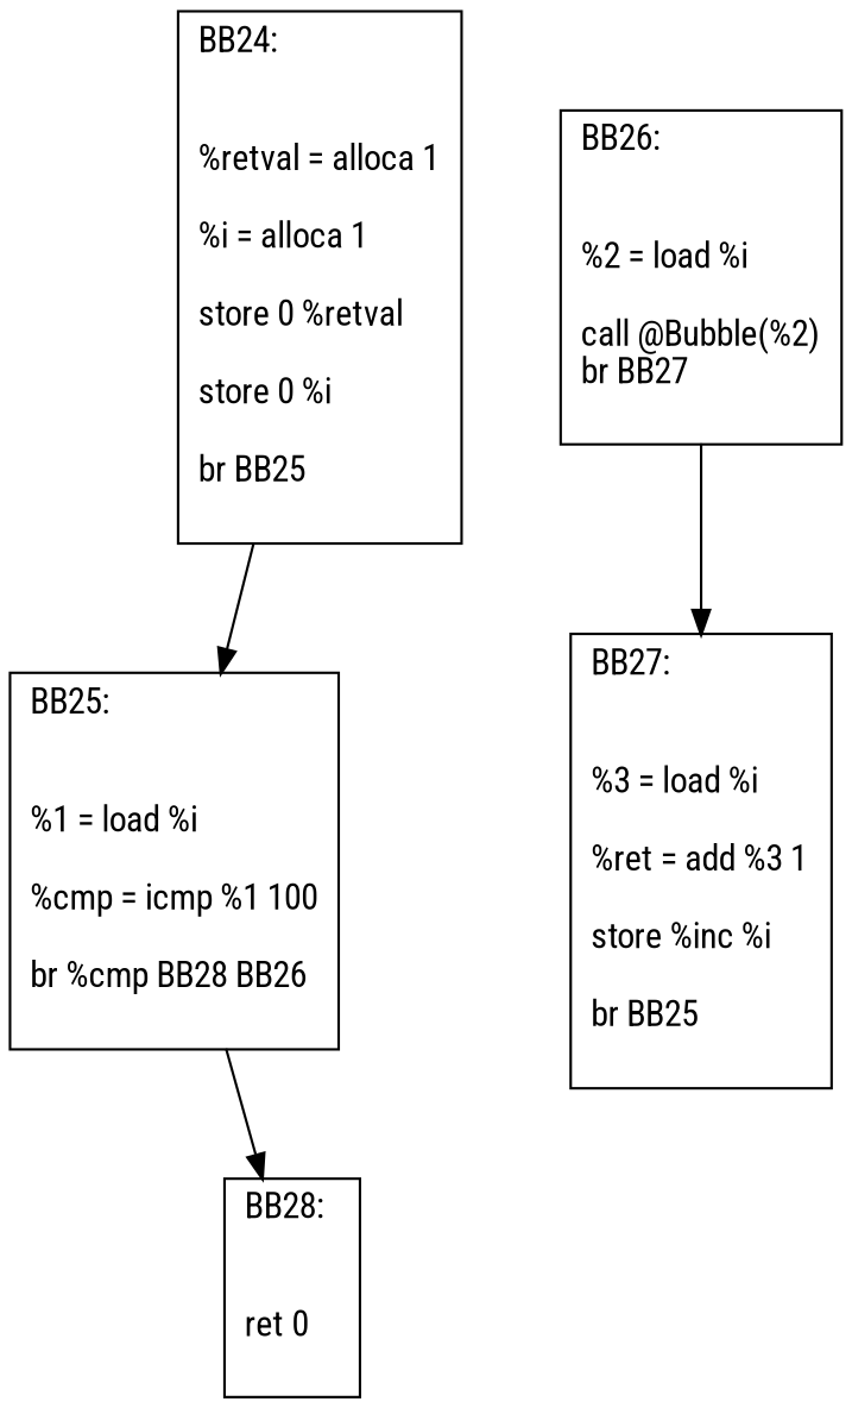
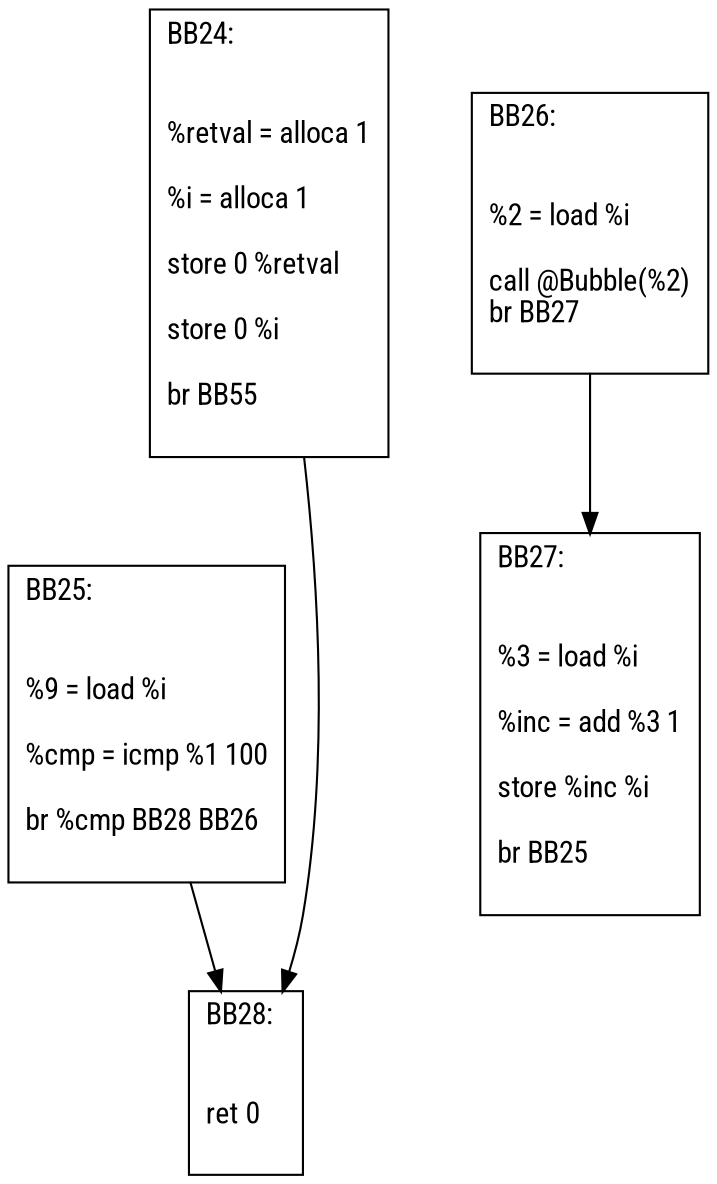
  digraph {
    fontname="Roboto Condensed"
    node [fontname="Roboto Condensed" shape=record]
    edge [fontname="Roboto Condensed"]
-   n1 [label="{BB24:\l\l\n%retval = alloca 1\l\n%i = alloca 1\l\nstore 0 %retval\l\nstore 0 %i\l\nbr BB25\l\n}"]
-   n2 [label="{BB25:\l\l\n%1 = load %i\l\n%cmp = icmp %1 100\l\nbr %cmp BB28 BB26\l\n}"]
+   n1 [label="{BB24:\l\l\n%retval = alloca 1\l\n%i = alloca 1\l\nstore 0 %retval\l\nstore 0 %i\l\nbr BB55\l\n}"]
+   n2 [label="{BB25:\l\l\n%9 = load %i\l\n%cmp = icmp %1 100\l\nbr %cmp BB28 BB26\l\n}"]
    n3 [label="{BB28:\l\l\nret 0\l\n}"]
    n4 [label="{BB26:\l\l\n%2 = load %i\l\ncall @Bubble(%2)\lbr BB27\l\n}"]
-   n5 [label="{BB27:\l\l\n%3 = load %i\l\n%ret = add %3 1\l\nstore %inc %i\l\nbr BB25\l\n}"]
-   n1 -> n2
+   n5 [label="{BB27:\l\l\n%3 = load %i\l\n%inc = add %3 1\l\nstore %inc %i\l\nbr BB25\l\n}"]
+   n1 -> n3
    n2 -> n3
    n4 -> n5
  }
